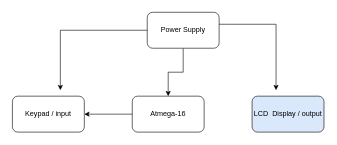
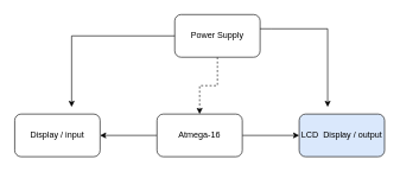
  <mxCell id="0" />
  <mxCell id="1" parent="0" />
- <mxCell id="2" value="" style="edgeStyle=orthogonalEdgeStyle;rounded=0;orthogonalLoop=1;jettySize=auto;html=1;" edge="1" parent="1" source="3" target="6"><mxGeometry relative="1" as="geometry" /></mxCell>
+ <mxCell id="2" value="" style="edgeStyle=orthogonalEdgeStyle;rounded=0;orthogonalLoop=1;jettySize=auto;html=1;dashed=1;" edge="1" parent="1" source="3" target="6"><mxGeometry relative="1" as="geometry" /></mxCell>
  <mxCell id="3" value="Power Supply" style="rounded=1;whiteSpace=wrap;html=1;" vertex="1" parent="1"><mxGeometry x="245" y="20" width="120" height="60" as="geometry" /></mxCell>
+ <mxCell id="4" value="" style="edgeStyle=orthogonalEdgeStyle;rounded=0;orthogonalLoop=1;jettySize=auto;html=1;" edge="1" parent="1" source="6" target="7"><mxGeometry relative="1" as="geometry" /></mxCell>
  <mxCell id="5" value="" style="edgeStyle=orthogonalEdgeStyle;rounded=0;orthogonalLoop=1;jettySize=auto;html=1;" edge="1" parent="1" source="6" target="8"><mxGeometry relative="1" as="geometry" /></mxCell>
  <mxCell id="6" value="Atmega-16" style="whiteSpace=wrap;html=1;rounded=1;" vertex="1" parent="1"><mxGeometry x="220" y="160" width="120" height="60" as="geometry" /></mxCell>
  <mxCell id="7" value="LCD&amp;nbsp; Display / output" style="whiteSpace=wrap;html=1;rounded=1;fillColor=#dae8fc;" vertex="1" parent="1"><mxGeometry x="420" y="160" width="120" height="60" as="geometry" /></mxCell>
- <mxCell id="8" value="Keypad / input" style="whiteSpace=wrap;html=1;rounded=1;" vertex="1" parent="1"><mxGeometry x="20" y="160" width="120" height="60" as="geometry" /></mxCell>
+ <mxCell id="8" value="Display / input" style="whiteSpace=wrap;html=1;rounded=1;" vertex="1" parent="1"><mxGeometry x="20" y="160" width="120" height="60" as="geometry" /></mxCell>
  <mxCell id="9" value="" style="endArrow=classic;html=1;rounded=0;exitX=0;exitY=0.5;exitDx=0;exitDy=0;" edge="1" parent="1" source="3"><mxGeometry width="50" height="50" relative="1" as="geometry"><mxPoint x="290" y="190" as="sourcePoint" /><mxPoint x="100" y="150" as="targetPoint" /><Array as="points"><mxPoint x="100" y="50" /></Array></mxGeometry></mxCell>
  <mxCell id="10" value="" style="endArrow=classic;html=1;rounded=0;exitX=1;exitY=0.333;exitDx=0;exitDy=0;exitPerimeter=0;" edge="1" parent="1" source="3"><mxGeometry width="50" height="50" relative="1" as="geometry"><mxPoint x="350" y="40" as="sourcePoint" /><mxPoint x="460" y="150" as="targetPoint" /><Array as="points"><mxPoint x="380" y="40" /><mxPoint x="460" y="40" /></Array></mxGeometry></mxCell>
